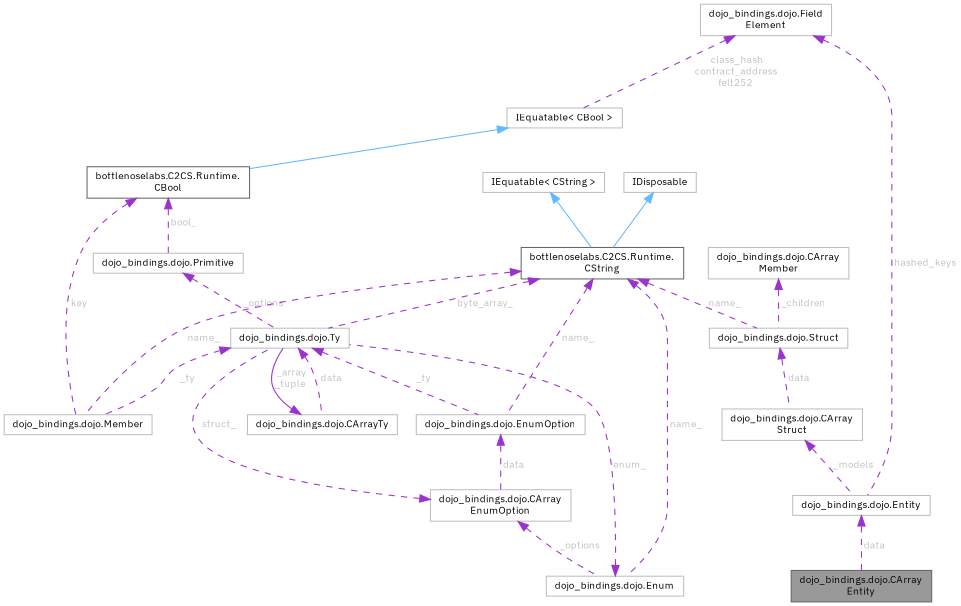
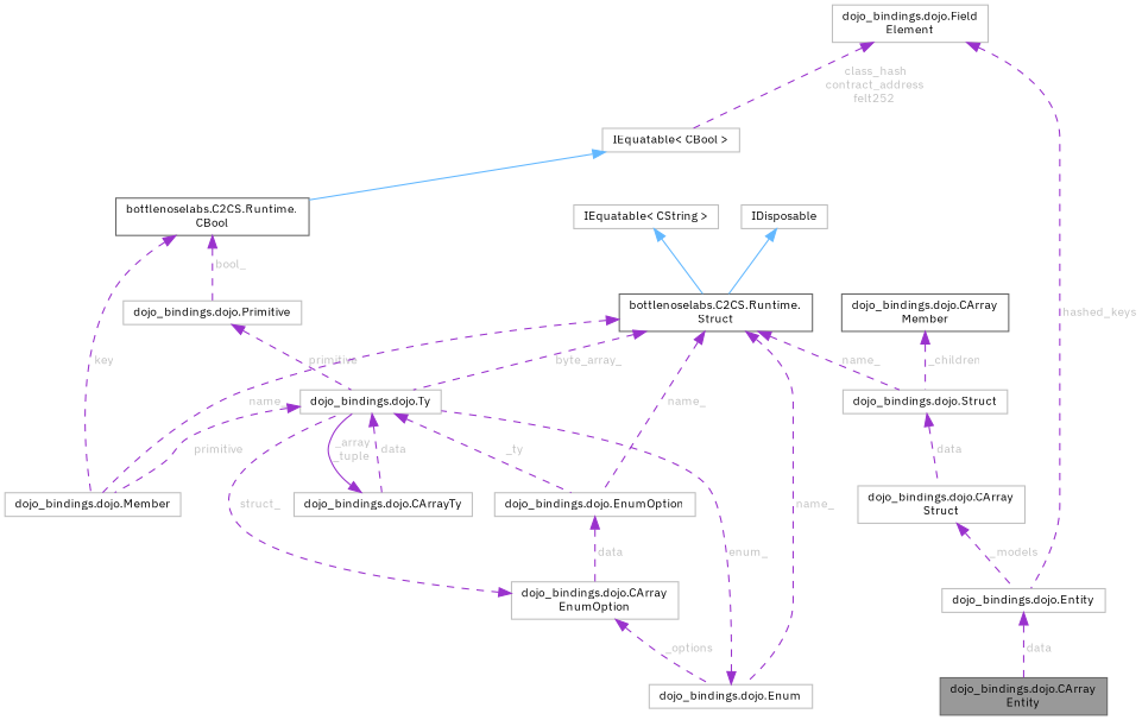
  digraph {
    fontname="IBM Plex Sans"
    node [color=grey75 fillcolor=white fontname="IBM Plex Sans" fontsize=10 shape=box style=filled]
    edge [color=darkorchid3 dir=back fontcolor=grey fontname="IBM Plex Sans" fontsize=10 labelfontname=Helvetica labelfontsize=10 style=dashed]
    n1 [color=gray40 fillcolor=grey60 fontcolor=black height=0.2 label="dojo_bindings.dojo.CArray\lEntity" width=0.4]
    n2 [height=0.2 label="dojo_bindings.dojo.Entity" width=0.4]
    n3 [height=0.2 label="dojo_bindings.dojo.Field\lElement" width=0.4]
    n4 [height=0.2 label="IEquatable\< CBool \>" width=0.4]
    n5 [height=0.2 label="dojo_bindings.dojo.Primitive" width=0.4]
    n6 [height=0.2 label="dojo_bindings.dojo.Ty" width=0.4]
    n7 [height=0.2 label="dojo_bindings.dojo.CArray\lStruct" width=0.4]
    n8 [height=0.2 label="dojo_bindings.dojo.Struct" width=0.4]
    n9 [height=0.2 label="dojo_bindings.dojo.Member" width=0.4]
    n10 [height=0.2 label="dojo_bindings.dojo.EnumOption" width=0.4]
    n11 [height=0.2 label="dojo_bindings.dojo.CArrayTy" width=0.4]
-   n12 [color=gray40 height=0.2 label="bottlenoselabs.C2CS.Runtime.\lCString" width=0.4]
+   n12 [color=gray40 height=0.2 label="bottlenoselabs.C2CS.Runtime.\lStruct" width=0.4]
    n13 [height=0.2 label="dojo_bindings.dojo.Enum" width=0.4]
    n14 [height=0.2 label="dojo_bindings.dojo.CArray\lEnumOption" width=0.4]
    n15 [height=0.2 label="IEquatable\< CString \>" width=0.4]
    n16 [height=0.2 label=IDisposable width=0.4]
-   n17 [height=0.2 label="dojo_bindings.dojo.CArray\lMember" width=0.4]
+   n17 [color=gray40 height=0.2 label="dojo_bindings.dojo.CArray\lMember" width=0.4]
    n18 [color=gray40 height=0.2 label="bottlenoselabs.C2CS.Runtime.\lCBool" width=0.4]
    n2 -> n1 [label=" data"]
    n3 -> n2 [label=" hashed_keys"]
    n3 -> n4 [label=" class_hash\ncontract_address\nfelt252"]
    n4 -> n18 [color=steelblue1 style=solid fontcolor=""]
-   n5 -> n6 [label=" _options"]
-   n6 -> n9 [label=" _ty"]
+   n5 -> n6 [label=" primitive"]
+   n6 -> n9 [label=" primitive"]
    n6 -> n10 [label=" _ty"]
    n6 -> n11 [label=" data"]
    n7 -> n2 [label=" _models"]
    n8 -> n7 [label=" data"]
    n10 -> n14 [label=" data"]
    n11 -> n6 [label=" _array\n_tuple" style=solid]
    n12 -> n6 [label=" byte_array_"]
    n12 -> n8 [label=" name_"]
    n12 -> n9 [label=" name_"]
    n12 -> n10 [label=" name_"]
    n12 -> n13 [label=" name_"]
    n13 -> n6 [label=" enum_"]
    n14 -> n6 [label=" struct_"]
    n14 -> n13 [label=" _options"]
    n15 -> n12 [color=steelblue1 style=solid fontcolor=""]
    n16 -> n12 [color=steelblue1 style=solid fontcolor=""]
    n17 -> n8 [label=" _children"]
    n18 -> n5 [label=" bool_"]
    n18 -> n9 [label=" key"]
  }
